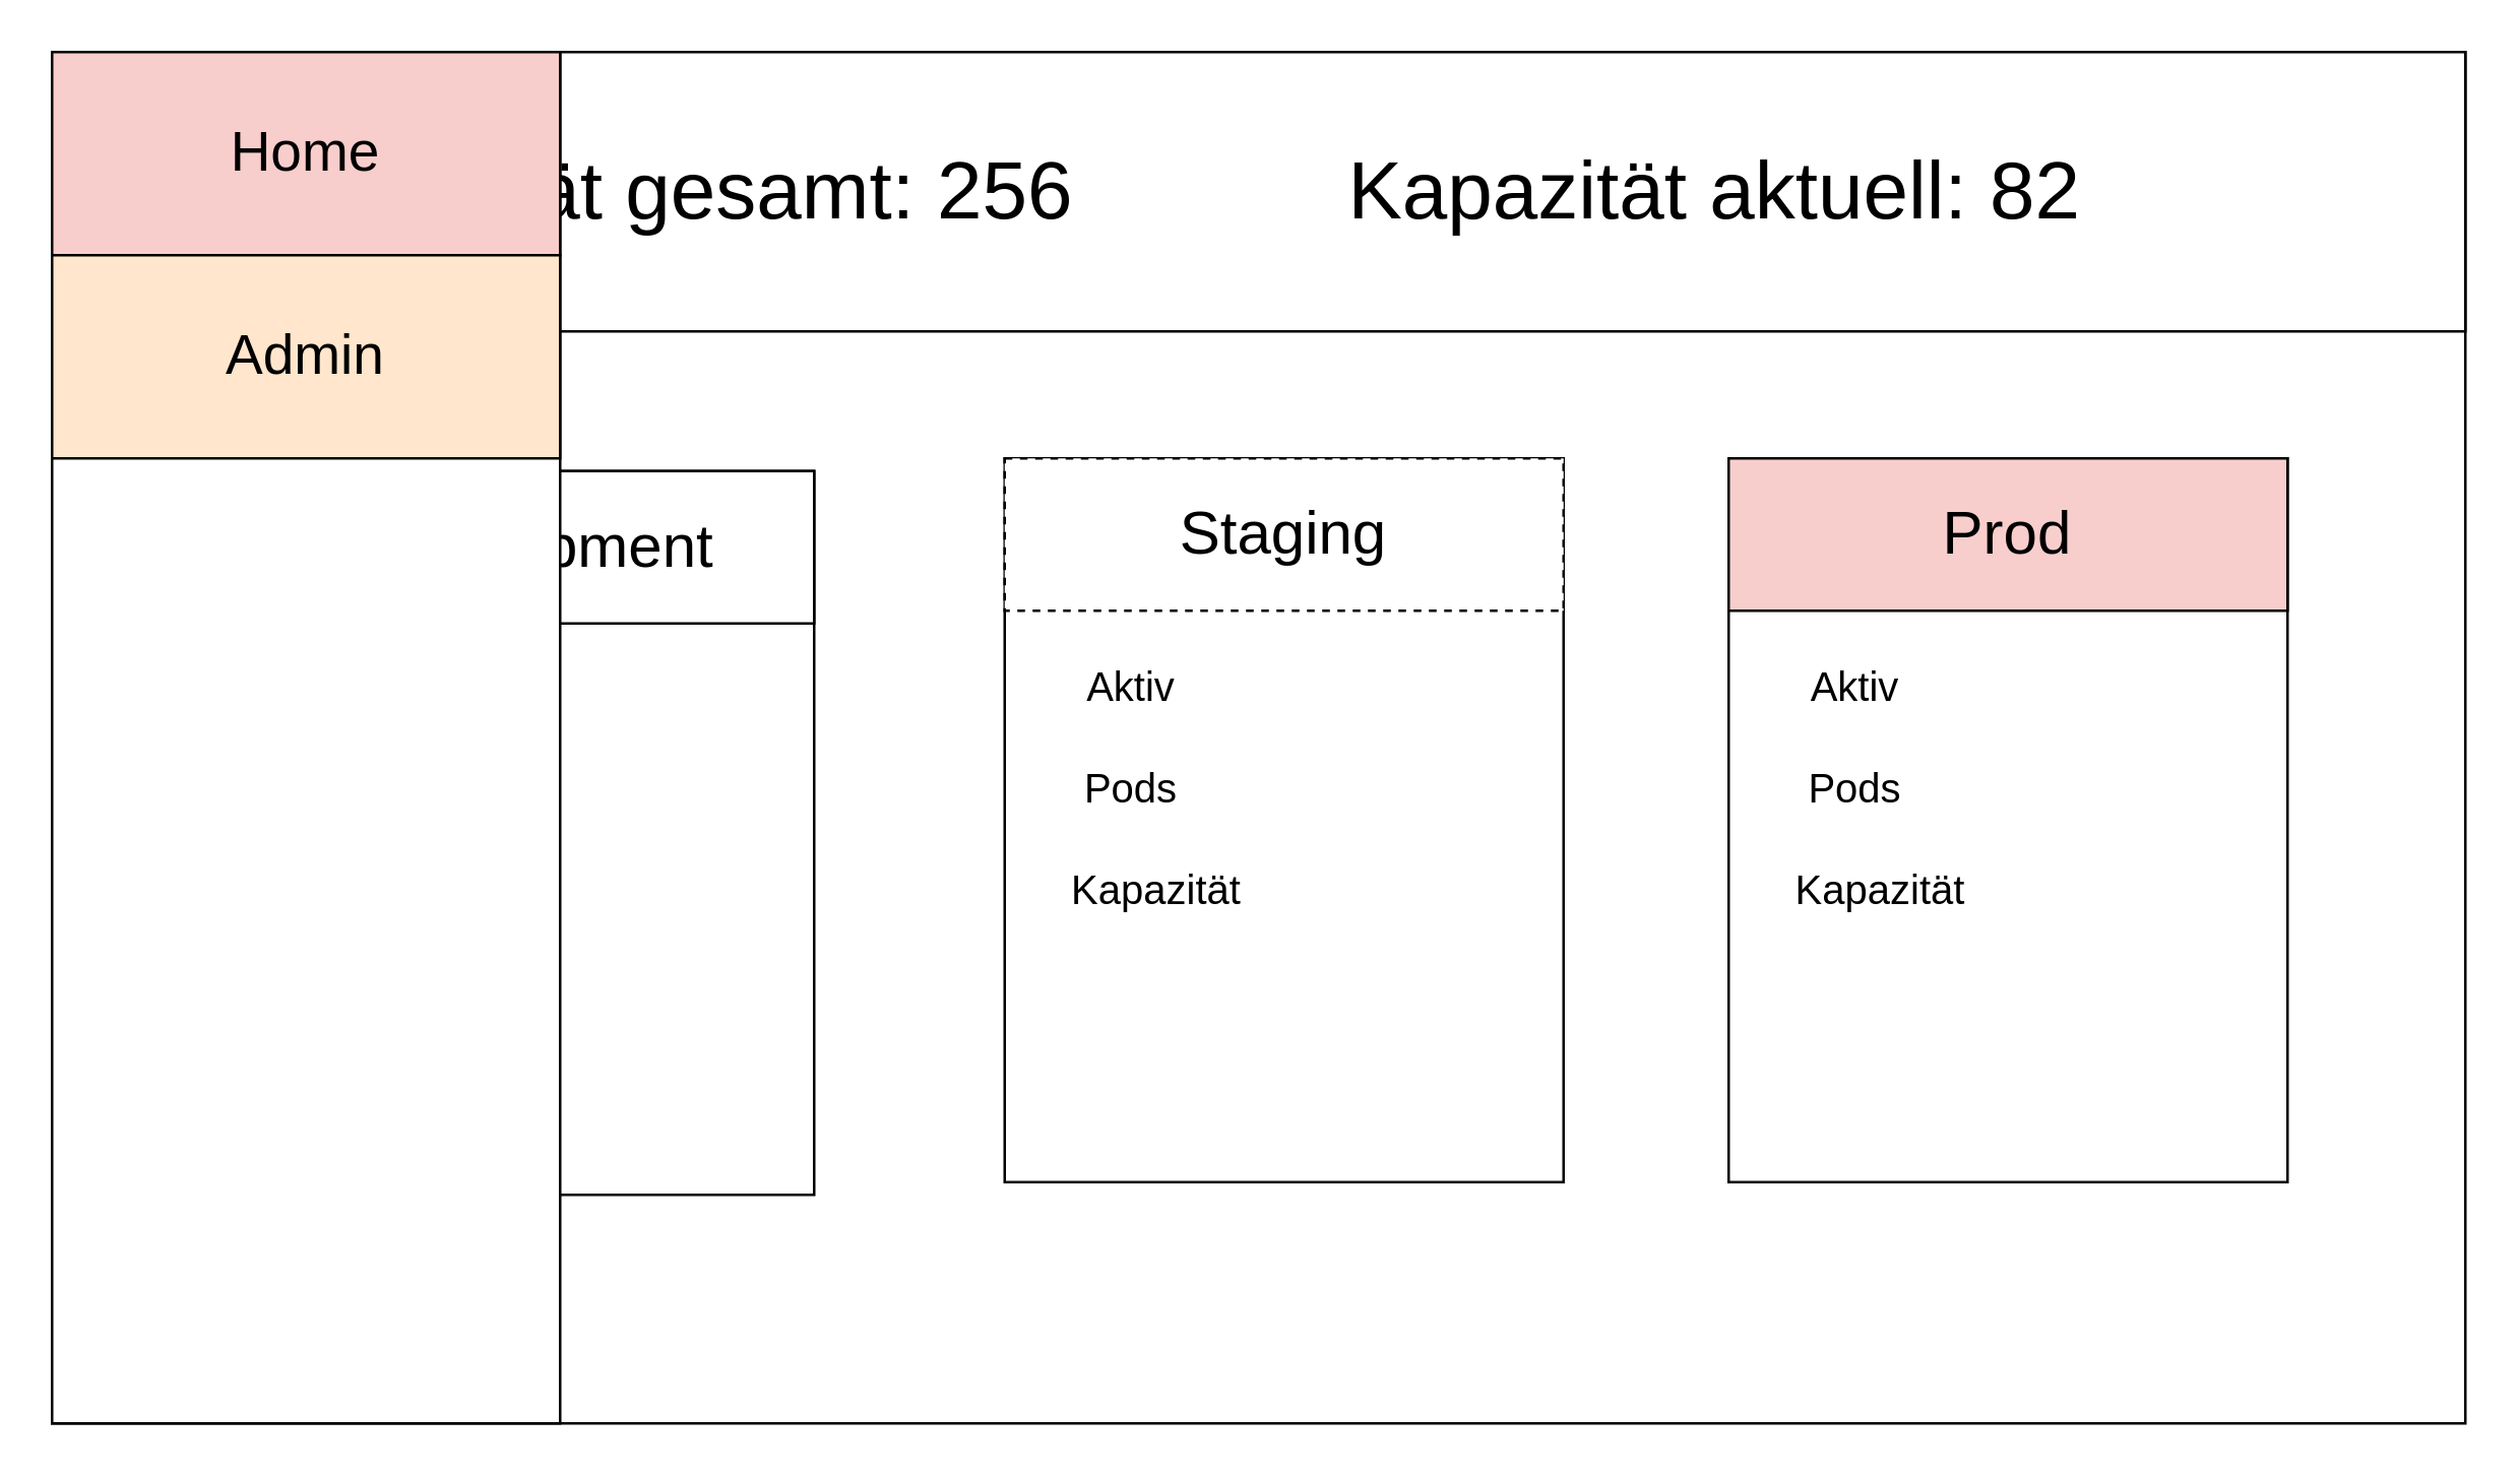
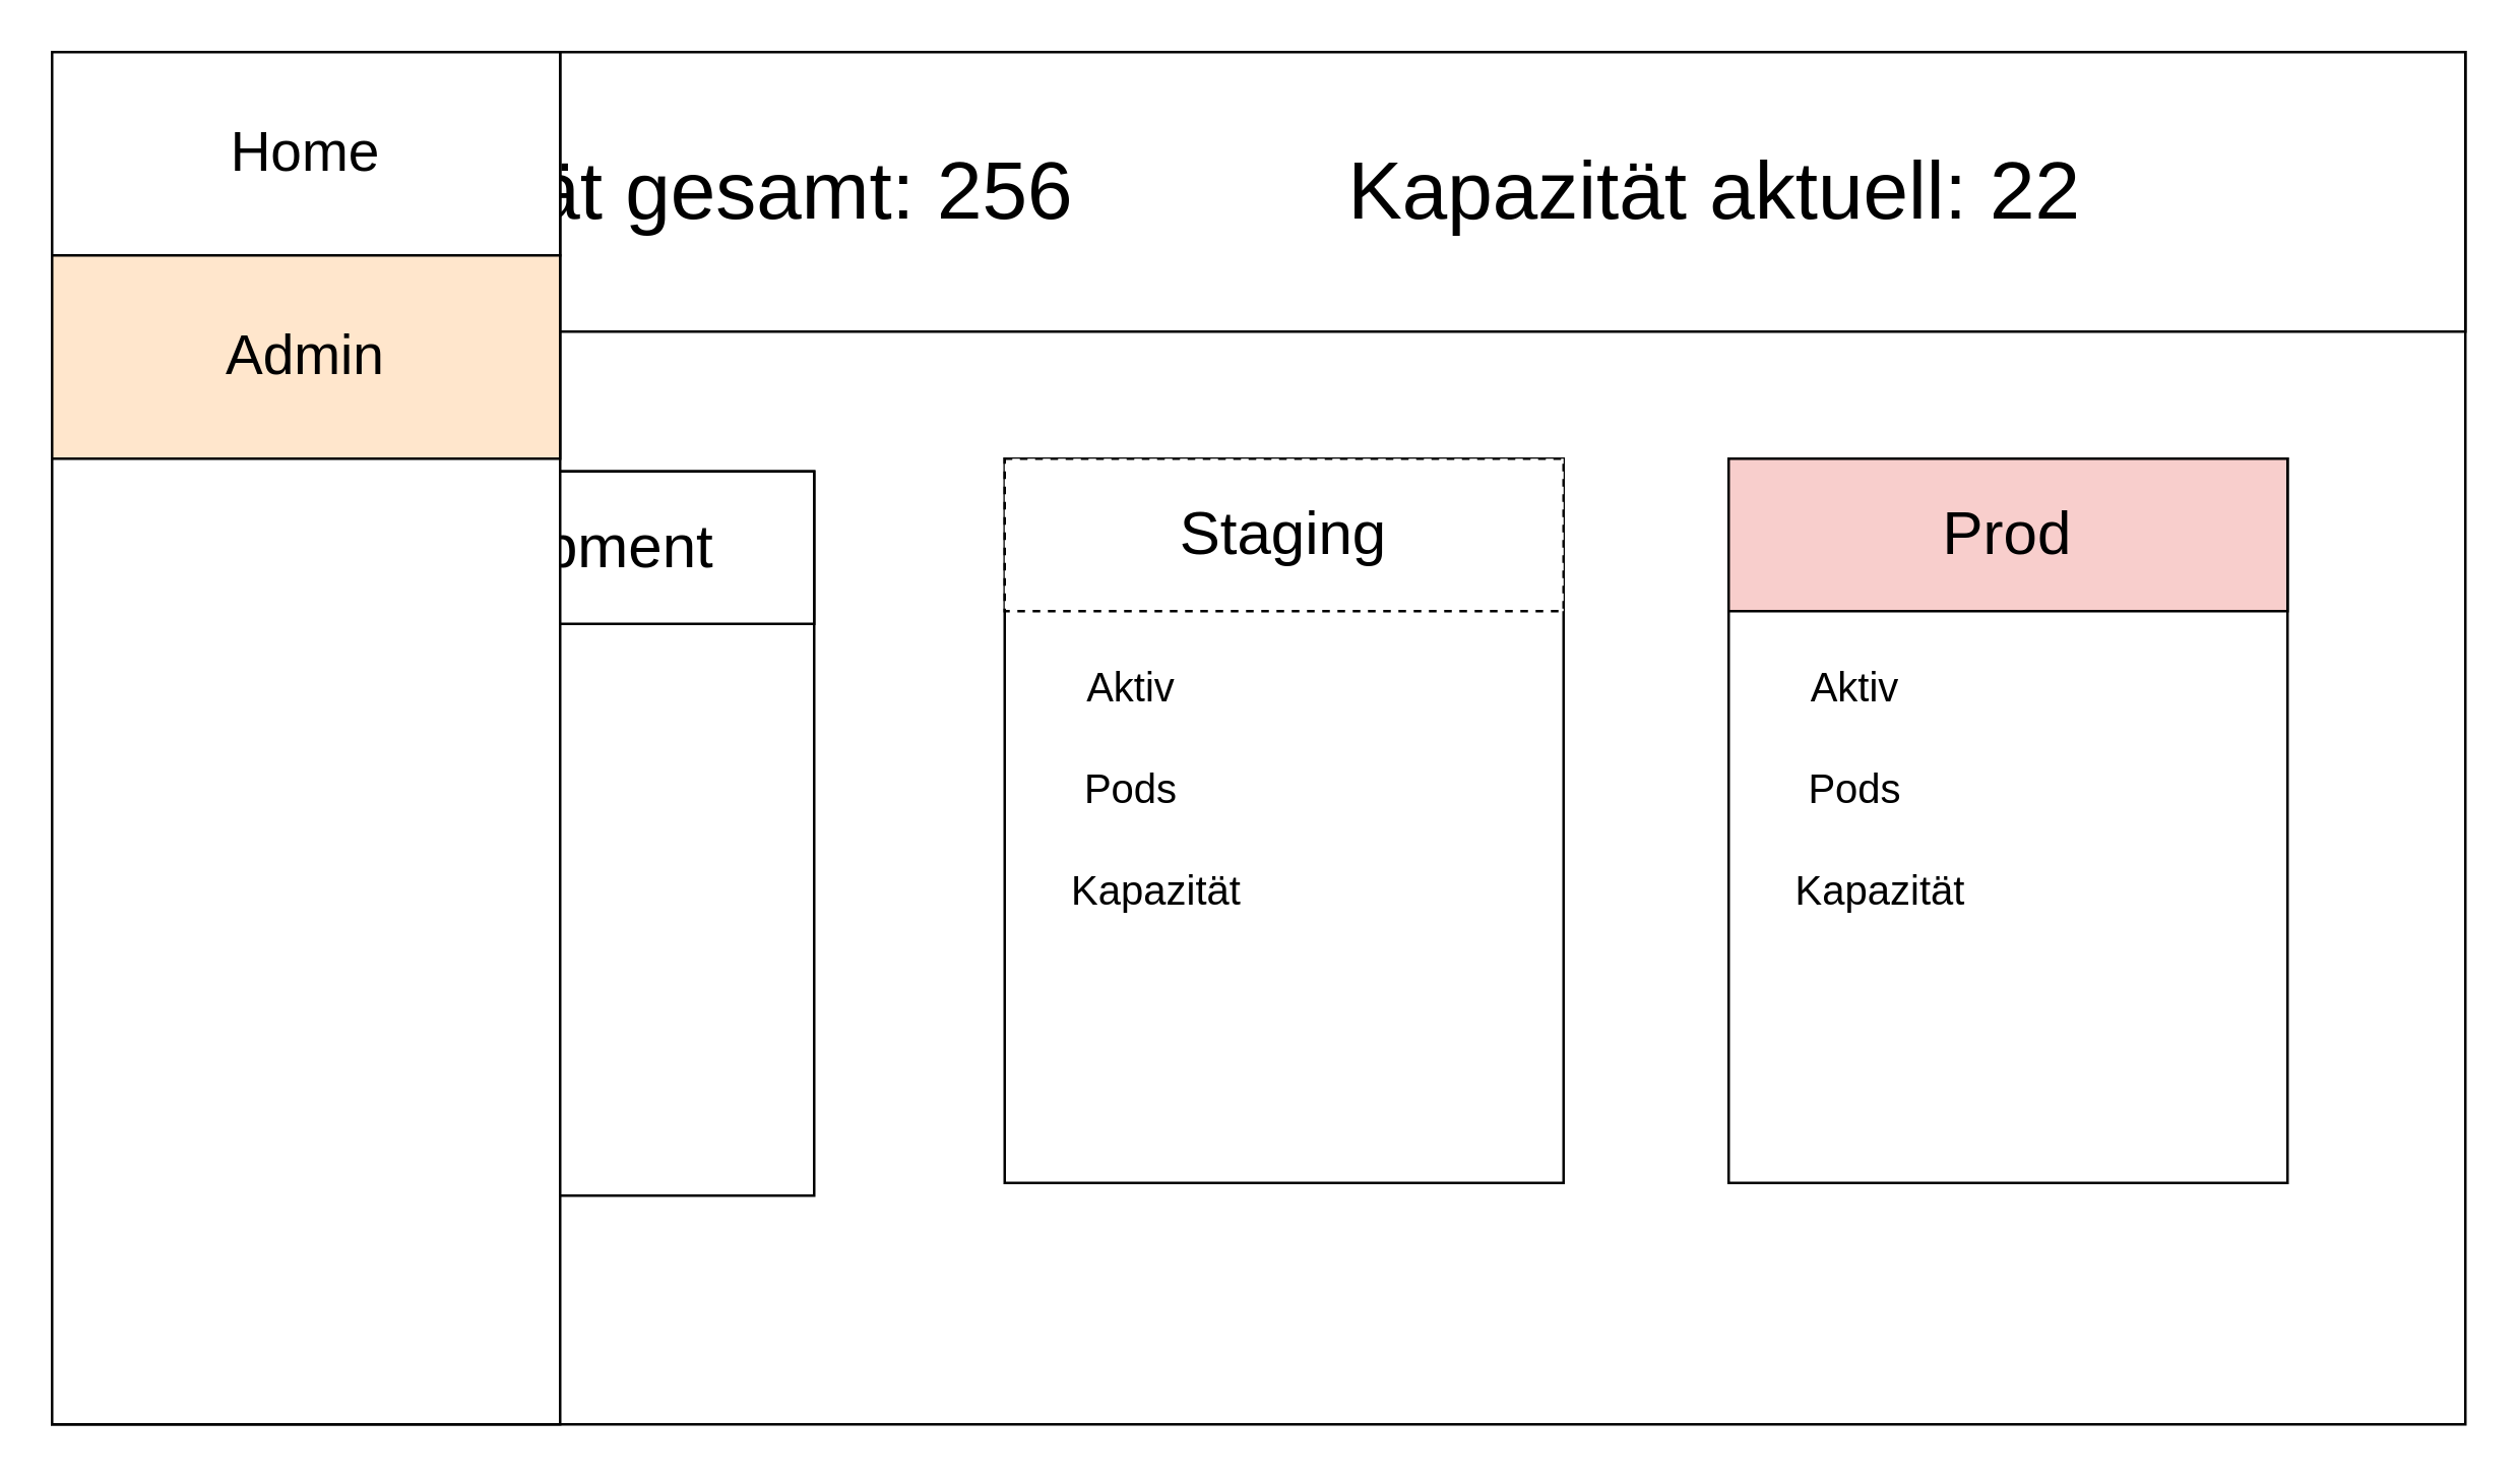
  <mxCell id="0" />
  <mxCell id="1" parent="0" />
  <mxCell id="2" value="" style="rounded=0;whiteSpace=wrap;html=1;" parent="1" vertex="1"><mxGeometry x="20" y="20" width="950" height="540" as="geometry" /></mxCell>
  <mxCell id="3" value="" style="rounded=0;whiteSpace=wrap;html=1;" parent="1" vertex="1"><mxGeometry x="20" y="20" width="950" height="110" as="geometry" /></mxCell>
- <mxCell id="4" value="&lt;font style=&quot;font-size: 32px;&quot;&gt;Kapazität gesamt: 256&lt;span style=&quot;white-space: pre;&quot;&gt;&#09;&lt;span style=&quot;white-space: pre;&quot;&gt;&#09;&lt;/span&gt;Kapazität aktuell: 82&lt;/span&gt;&lt;span style=&quot;white-space: pre;&quot;&gt;&#09;&lt;/span&gt;&lt;/font&gt;" style="text;html=1;align=center;verticalAlign=middle;whiteSpace=wrap;rounded=0;" parent="1" vertex="1"><mxGeometry x="60" y="40" width="870" height="70" as="geometry" /></mxCell>
+ <mxCell id="4" value="&lt;font style=&quot;font-size: 32px;&quot;&gt;Kapazität gesamt: 256&lt;span style=&quot;white-space: pre;&quot;&gt;&#09;&lt;span style=&quot;white-space: pre;&quot;&gt;&#09;&lt;/span&gt;Kapazität aktuell: 22&lt;/span&gt;&lt;span style=&quot;white-space: pre;&quot;&gt;&#09;&lt;/span&gt;&lt;/font&gt;" style="text;html=1;align=center;verticalAlign=middle;whiteSpace=wrap;rounded=0;" parent="1" vertex="1"><mxGeometry x="60" y="40" width="870" height="70" as="geometry" /></mxCell>
  <mxCell id="5" value="" style="rounded=0;whiteSpace=wrap;html=1;" parent="1" vertex="1"><mxGeometry x="100" y="185" width="220" height="285" as="geometry" /></mxCell>
  <mxCell id="6" value="&lt;font style=&quot;font-size: 24px;&quot;&gt;Development&lt;/font&gt;" style="rounded=0;whiteSpace=wrap;html=1;" parent="1" vertex="1"><mxGeometry x="100" y="185" width="220" height="60" as="geometry" /></mxCell>
  <mxCell id="7" value="&lt;font style=&quot;font-size: 16px;&quot;&gt;Aktiv&lt;/font&gt;" style="text;html=1;align=center;verticalAlign=middle;whiteSpace=wrap;rounded=0;" parent="1" vertex="1"><mxGeometry x="120" y="260" width="60" height="30" as="geometry" /></mxCell>
  <mxCell id="8" value="&lt;font style=&quot;font-size: 16px;&quot;&gt;Pods&lt;/font&gt;" style="text;html=1;align=center;verticalAlign=middle;whiteSpace=wrap;rounded=0;" parent="1" vertex="1"><mxGeometry x="120" y="300" width="60" height="30" as="geometry" /></mxCell>
  <mxCell id="9" value="&lt;font style=&quot;font-size: 16px;&quot;&gt;Kapazität&lt;/font&gt;" style="text;html=1;align=center;verticalAlign=middle;whiteSpace=wrap;rounded=0;" parent="1" vertex="1"><mxGeometry x="130" y="340" width="60" height="30" as="geometry" /></mxCell>
  <mxCell id="10" value="" style="rounded=0;whiteSpace=wrap;html=1;" parent="1" vertex="1"><mxGeometry x="395" y="180" width="220" height="285" as="geometry" /></mxCell>
  <mxCell id="11" value="&lt;font style=&quot;font-size: 24px;&quot;&gt;Staging&lt;/font&gt;" style="rounded=0;whiteSpace=wrap;html=1;dashed=1;" parent="1" vertex="1"><mxGeometry x="395" y="180" width="220" height="60" as="geometry" /></mxCell>
  <mxCell id="12" value="&lt;font style=&quot;font-size: 16px;&quot;&gt;Aktiv&lt;/font&gt;" style="text;html=1;align=center;verticalAlign=middle;whiteSpace=wrap;rounded=0;" parent="1" vertex="1"><mxGeometry x="415" y="255" width="60" height="30" as="geometry" /></mxCell>
  <mxCell id="13" value="&lt;font style=&quot;font-size: 16px;&quot;&gt;Pods&lt;/font&gt;" style="text;html=1;align=center;verticalAlign=middle;whiteSpace=wrap;rounded=0;" parent="1" vertex="1"><mxGeometry x="415" y="295" width="60" height="30" as="geometry" /></mxCell>
  <mxCell id="14" value="&lt;font style=&quot;font-size: 16px;&quot;&gt;Kapazität&lt;/font&gt;" style="text;html=1;align=center;verticalAlign=middle;whiteSpace=wrap;rounded=0;" parent="1" vertex="1"><mxGeometry x="425" y="335" width="60" height="30" as="geometry" /></mxCell>
  <mxCell id="15" value="" style="rounded=0;whiteSpace=wrap;html=1;" parent="1" vertex="1"><mxGeometry x="680" y="180" width="220" height="285" as="geometry" /></mxCell>
  <mxCell id="16" value="&lt;font style=&quot;font-size: 24px;&quot;&gt;Prod&lt;/font&gt;" style="rounded=0;whiteSpace=wrap;html=1;fillColor=#f8cecc;" parent="1" vertex="1"><mxGeometry x="680" y="180" width="220" height="60" as="geometry" /></mxCell>
  <mxCell id="17" value="&lt;font style=&quot;font-size: 16px;&quot;&gt;Aktiv&lt;/font&gt;" style="text;html=1;align=center;verticalAlign=middle;whiteSpace=wrap;rounded=0;" parent="1" vertex="1"><mxGeometry x="700" y="255" width="60" height="30" as="geometry" /></mxCell>
  <mxCell id="18" value="&lt;font style=&quot;font-size: 16px;&quot;&gt;Pods&lt;/font&gt;" style="text;html=1;align=center;verticalAlign=middle;whiteSpace=wrap;rounded=0;" parent="1" vertex="1"><mxGeometry x="700" y="295" width="60" height="30" as="geometry" /></mxCell>
  <mxCell id="19" value="&lt;font style=&quot;font-size: 16px;&quot;&gt;Kapazität&lt;/font&gt;" style="text;html=1;align=center;verticalAlign=middle;whiteSpace=wrap;rounded=0;" parent="1" vertex="1"><mxGeometry x="710" y="335" width="60" height="30" as="geometry" /></mxCell>
  <mxCell id="20" value="" style="whiteSpace=wrap;html=1;" vertex="1" parent="1"><mxGeometry x="20" y="20" width="200" height="540" as="geometry" /></mxCell>
- <mxCell id="21" value="Home" style="rounded=0;whiteSpace=wrap;html=1;fontSize=22;fillColor=#f8cecc;" vertex="1" parent="1"><mxGeometry x="20" y="20" width="200" height="80" as="geometry" /></mxCell>
+ <mxCell id="21" value="Home" style="rounded=0;whiteSpace=wrap;html=1;fontSize=22;" vertex="1" parent="1"><mxGeometry x="20" y="20" width="200" height="80" as="geometry" /></mxCell>
  <mxCell id="22" value="Admin" style="rounded=0;whiteSpace=wrap;html=1;fontSize=22;fillColor=#ffe6cc;" vertex="1" parent="1"><mxGeometry x="20" y="100" width="200" height="80" as="geometry" /></mxCell>
